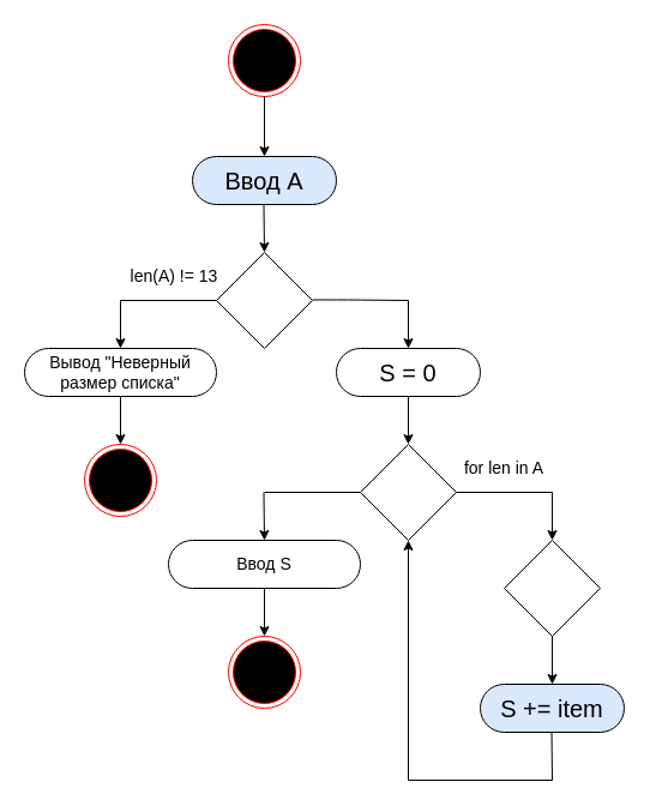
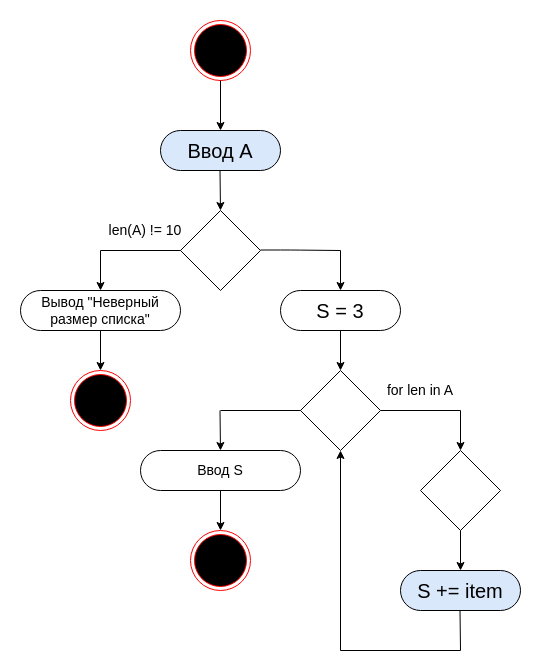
  <mxCell id="0" />
  <mxCell id="1" parent="0" />
  <mxCell id="2" value="" style="ellipse;html=1;shape=endState;fillColor=#000000;strokeColor=#ff0000;" vertex="1" parent="1"><mxGeometry x="190" y="20" width="60" height="60" as="geometry" /></mxCell>
  <mxCell id="3" value="" style="endArrow=classic;html=1;" edge="1" parent="1"><mxGeometry width="50" height="50" relative="1" as="geometry"><mxPoint x="220" y="80" as="sourcePoint" /><mxPoint x="220" y="130" as="targetPoint" /></mxGeometry></mxCell>
  <mxCell id="4" value="Ввод A" style="rounded=1;whiteSpace=wrap;html=1;arcSize=50;fontSize=20;fillColor=#dae8fc;" vertex="1" parent="1"><mxGeometry x="160" y="130" width="120" height="40" as="geometry" /></mxCell>
  <mxCell id="5" value="" style="endArrow=classic;html=1;" edge="1" parent="1"><mxGeometry width="50" height="50" relative="1" as="geometry"><mxPoint x="219.5" y="170" as="sourcePoint" /><mxPoint x="220" y="210" as="targetPoint" /></mxGeometry></mxCell>
  <mxCell id="6" value="" style="rhombus;whiteSpace=wrap;html=1;fontSize=20;strokeColor=#000000;" vertex="1" parent="1"><mxGeometry x="180" y="210" width="80" height="80" as="geometry" /></mxCell>
  <mxCell id="7" value="" style="endArrow=none;html=1;fontSize=20;" edge="1" parent="1"><mxGeometry width="50" height="50" relative="1" as="geometry"><mxPoint x="260" y="249.5" as="sourcePoint" /><mxPoint x="340" y="250" as="targetPoint" /><Array as="points"><mxPoint x="290" y="249.5" /></Array></mxGeometry></mxCell>
  <mxCell id="8" value="" style="endArrow=classic;html=1;fontSize=20;" edge="1" parent="1"><mxGeometry width="50" height="50" relative="1" as="geometry"><mxPoint x="340" y="250" as="sourcePoint" /><mxPoint x="340" y="290" as="targetPoint" /></mxGeometry></mxCell>
- <mxCell id="9" value="S = 0" style="rounded=1;whiteSpace=wrap;html=1;arcSize=50;fontSize=20;" vertex="1" parent="1"><mxGeometry x="280" y="290" width="120" height="40" as="geometry" /></mxCell>
+ <mxCell id="9" value="S = 3" style="rounded=1;whiteSpace=wrap;html=1;arcSize=50;fontSize=20;" vertex="1" parent="1"><mxGeometry x="280" y="290" width="120" height="40" as="geometry" /></mxCell>
  <mxCell id="10" value="" style="endArrow=none;html=1;fontSize=20;" edge="1" parent="1"><mxGeometry width="50" height="50" relative="1" as="geometry"><mxPoint x="100" y="250" as="sourcePoint" /><mxPoint x="180" y="250" as="targetPoint" /></mxGeometry></mxCell>
  <mxCell id="11" value="" style="endArrow=classic;html=1;fontSize=20;" edge="1" parent="1"><mxGeometry width="50" height="50" relative="1" as="geometry"><mxPoint x="100" y="250" as="sourcePoint" /><mxPoint x="100" y="290" as="targetPoint" /></mxGeometry></mxCell>
  <mxCell id="12" value="Вывод &quot;Неверный размер списка&quot;" style="rounded=1;whiteSpace=wrap;html=1;arcSize=50;fontSize=14;" vertex="1" parent="1"><mxGeometry x="20" y="290" width="160" height="40" as="geometry" /></mxCell>
  <mxCell id="13" value="" style="endArrow=classic;html=1;fontSize=14;" edge="1" parent="1"><mxGeometry width="50" height="50" relative="1" as="geometry"><mxPoint x="100" y="330" as="sourcePoint" /><mxPoint x="100" y="370" as="targetPoint" /></mxGeometry></mxCell>
  <mxCell id="14" value="" style="ellipse;html=1;shape=endState;fillColor=#000000;strokeColor=#ff0000;" vertex="1" parent="1"><mxGeometry x="70" y="370" width="60" height="60" as="geometry" /></mxCell>
  <mxCell id="15" value="" style="endArrow=classic;html=1;fontSize=14;" edge="1" parent="1"><mxGeometry width="50" height="50" relative="1" as="geometry"><mxPoint x="340" y="330" as="sourcePoint" /><mxPoint x="340" y="370" as="targetPoint" /></mxGeometry></mxCell>
  <mxCell id="16" value="" style="rhombus;whiteSpace=wrap;html=1;fontSize=20;strokeColor=#000000;" vertex="1" parent="1"><mxGeometry x="300" y="370" width="80" height="80" as="geometry" /></mxCell>
  <mxCell id="17" value="" style="endArrow=none;html=1;fontSize=14;" edge="1" parent="1"><mxGeometry width="50" height="50" relative="1" as="geometry"><mxPoint x="220" y="410" as="sourcePoint" /><mxPoint x="300" y="410" as="targetPoint" /></mxGeometry></mxCell>
  <mxCell id="18" value="" style="endArrow=classic;html=1;fontSize=14;" edge="1" parent="1"><mxGeometry width="50" height="50" relative="1" as="geometry"><mxPoint x="219.5" y="410" as="sourcePoint" /><mxPoint x="220" y="450" as="targetPoint" /></mxGeometry></mxCell>
  <mxCell id="19" value="Ввод S" style="rounded=1;whiteSpace=wrap;html=1;arcSize=50;fontSize=14;" vertex="1" parent="1"><mxGeometry x="140" y="450" width="160" height="40" as="geometry" /></mxCell>
  <mxCell id="20" value="" style="endArrow=classic;html=1;fontSize=14;" edge="1" parent="1"><mxGeometry width="50" height="50" relative="1" as="geometry"><mxPoint x="220" y="490" as="sourcePoint" /><mxPoint x="220" y="530" as="targetPoint" /></mxGeometry></mxCell>
  <mxCell id="21" value="" style="ellipse;html=1;shape=endState;fillColor=#000000;strokeColor=#ff0000;" vertex="1" parent="1"><mxGeometry x="190" y="530" width="60" height="60" as="geometry" /></mxCell>
  <mxCell id="22" value="" style="endArrow=classic;html=1;fontSize=14;" edge="1" parent="1"><mxGeometry width="50" height="50" relative="1" as="geometry"><mxPoint x="460" y="410" as="sourcePoint" /><mxPoint x="460" y="450" as="targetPoint" /></mxGeometry></mxCell>
  <mxCell id="23" value="" style="endArrow=none;html=1;fontSize=14;" edge="1" parent="1"><mxGeometry width="50" height="50" relative="1" as="geometry"><mxPoint x="380" y="410" as="sourcePoint" /><mxPoint x="460" y="410" as="targetPoint" /></mxGeometry></mxCell>
  <mxCell id="24" value="" style="edgeStyle=orthogonalEdgeStyle;rounded=0;orthogonalLoop=1;jettySize=auto;html=1;fontSize=14;" edge="1" parent="1" source="25" target="26"><mxGeometry relative="1" as="geometry" /></mxCell>
  <mxCell id="25" value="" style="rhombus;whiteSpace=wrap;html=1;fontSize=20;strokeColor=#000000;" vertex="1" parent="1"><mxGeometry x="420" y="450" width="80" height="80" as="geometry" /></mxCell>
  <mxCell id="26" value="S += item" style="rounded=1;whiteSpace=wrap;html=1;arcSize=50;fontSize=20;fillColor=#dae8fc;" vertex="1" parent="1"><mxGeometry x="400" y="570" width="120" height="40" as="geometry" /></mxCell>
  <mxCell id="27" value="" style="endArrow=none;html=1;fontSize=14;" edge="1" parent="1"><mxGeometry width="50" height="50" relative="1" as="geometry"><mxPoint x="460" y="650" as="sourcePoint" /><mxPoint x="459.5" y="610" as="targetPoint" /></mxGeometry></mxCell>
  <mxCell id="28" value="" style="endArrow=none;html=1;fontSize=14;" edge="1" parent="1"><mxGeometry width="50" height="50" relative="1" as="geometry"><mxPoint x="340" y="650" as="sourcePoint" /><mxPoint x="460" y="650" as="targetPoint" /></mxGeometry></mxCell>
  <mxCell id="29" value="" style="endArrow=classic;html=1;fontSize=14;entryX=0.5;entryY=1;entryDx=0;entryDy=0;" edge="1" parent="1" target="16"><mxGeometry width="50" height="50" relative="1" as="geometry"><mxPoint x="340" y="650" as="sourcePoint" /><mxPoint x="390" y="600" as="targetPoint" /></mxGeometry></mxCell>
- <mxCell id="30" value="len(A) != 13" style="text;html=1;strokeColor=none;fillColor=none;align=center;verticalAlign=middle;whiteSpace=wrap;rounded=0;fontSize=14;" vertex="1" parent="1"><mxGeometry x="100" y="220" width="90" height="20" as="geometry" /></mxCell>
+ <mxCell id="30" value="len(A) != 10" style="text;html=1;strokeColor=none;fillColor=none;align=center;verticalAlign=middle;whiteSpace=wrap;rounded=0;fontSize=14;" vertex="1" parent="1"><mxGeometry x="100" y="220" width="90" height="20" as="geometry" /></mxCell>
  <mxCell id="31" value="for len in A" style="text;html=1;strokeColor=none;fillColor=none;align=center;verticalAlign=middle;whiteSpace=wrap;rounded=0;fontSize=14;" vertex="1" parent="1"><mxGeometry x="370" y="380" width="100" height="20" as="geometry" /></mxCell>
